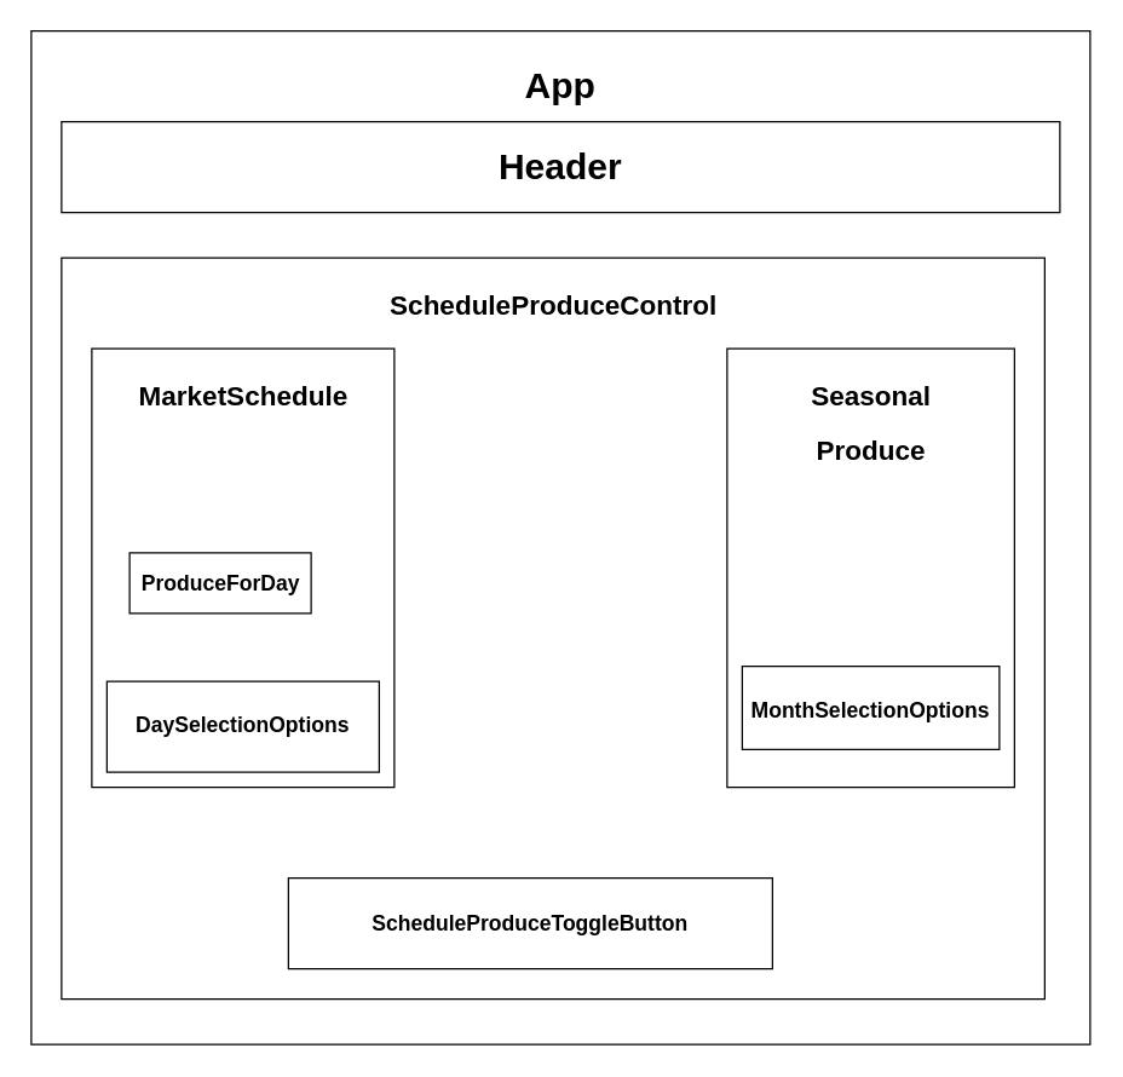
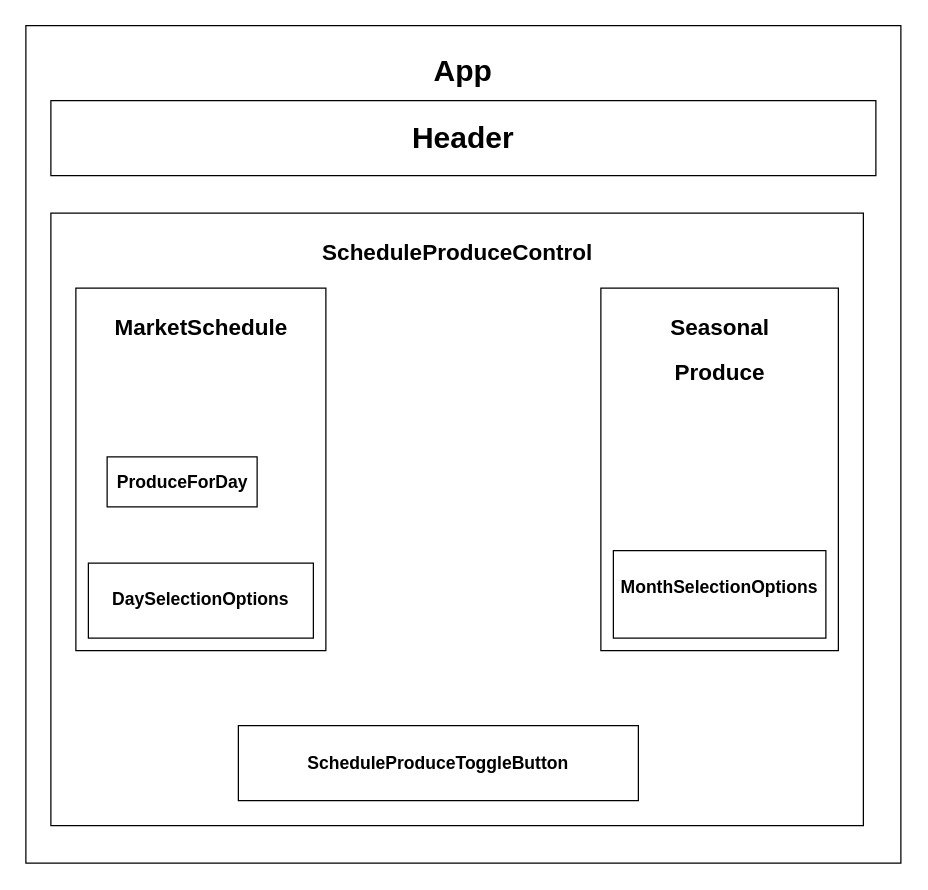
  <mxCell id="0" />
  <mxCell id="1" parent="0" />
  <mxCell id="2" value="&lt;h1&gt;App&lt;/h1&gt;" style="rounded=0;whiteSpace=wrap;html=1;align=center;verticalAlign=top;" vertex="1" parent="1"><mxGeometry x="20" y="20" width="700" height="670" as="geometry" /></mxCell>
  <mxCell id="3" value="&lt;h1&gt;Header&lt;/h1&gt;" style="rounded=0;whiteSpace=wrap;html=1;align=center;verticalAlign=middle;" vertex="1" parent="1"><mxGeometry x="40" y="80" width="660" height="60" as="geometry" /></mxCell>
  <mxCell id="4" value="&lt;h2&gt;ScheduleProduceControl&lt;/h2&gt;" style="verticalLabelPosition=middle;verticalAlign=top;html=1;shape=mxgraph.basic.rect;fillColor2=none;strokeWidth=1;size=20;indent=5;labelPosition=center;align=center;" vertex="1" parent="1"><mxGeometry x="40" y="170" width="650" height="490" as="geometry" /></mxCell>
  <mxCell id="5" value="&lt;h2&gt;MarketSchedule&lt;/h2&gt;" style="verticalLabelPosition=middle;verticalAlign=top;html=1;shape=mxgraph.basic.rect;fillColor2=none;strokeWidth=1;size=20;indent=5;labelPosition=center;align=center;" vertex="1" parent="1"><mxGeometry x="60" y="230" width="200" height="290" as="geometry" /></mxCell>
  <mxCell id="6" value="&lt;h3&gt;DaySelectionOptions&lt;/h3&gt;" style="rounded=0;whiteSpace=wrap;html=1;align=center;verticalAlign=top;" vertex="1" parent="1"><mxGeometry x="70" y="450" width="180" height="60" as="geometry" /></mxCell>
  <mxCell id="7" value="&lt;h2&gt;Seasonal&lt;/h2&gt;&lt;h2&gt;Produce&lt;/h2&gt;" style="verticalLabelPosition=middle;verticalAlign=top;html=1;shape=mxgraph.basic.rect;fillColor2=none;strokeWidth=1;size=20;indent=5;labelPosition=center;align=center;" vertex="1" parent="1"><mxGeometry x="480" y="230" width="190" height="290" as="geometry" /></mxCell>
  <mxCell id="8" value="&lt;h3&gt;ProduceForDay&lt;/h3&gt;" style="verticalLabelPosition=middle;verticalAlign=middle;html=1;shape=mxgraph.basic.rect;fillColor2=none;strokeWidth=1;size=20;indent=5;labelPosition=center;align=center;" vertex="1" parent="1"><mxGeometry x="85" y="365" width="120" height="40" as="geometry" /></mxCell>
- <mxCell id="9" value="&lt;h3&gt;MonthSelectionOptions&lt;/h3&gt;" style="rounded=0;whiteSpace=wrap;html=1;align=center;verticalAlign=top;" vertex="1" parent="1"><mxGeometry x="490" y="440" width="170" height="55" as="geometry" /></mxCell>
+ <mxCell id="9" value="&lt;h3&gt;MonthSelectionOptions&lt;/h3&gt;" style="rounded=0;whiteSpace=wrap;html=1;align=center;verticalAlign=top;" vertex="1" parent="1"><mxGeometry x="490" y="440" width="170" height="70" as="geometry" /></mxCell>
  <mxCell id="10" value="&lt;h3&gt;ScheduleProduceToggleButton&lt;/h3&gt;" style="rounded=0;whiteSpace=wrap;html=1;align=center;verticalAlign=middle;" vertex="1" parent="1"><mxGeometry x="190" y="580" width="320" height="60" as="geometry" /></mxCell>
